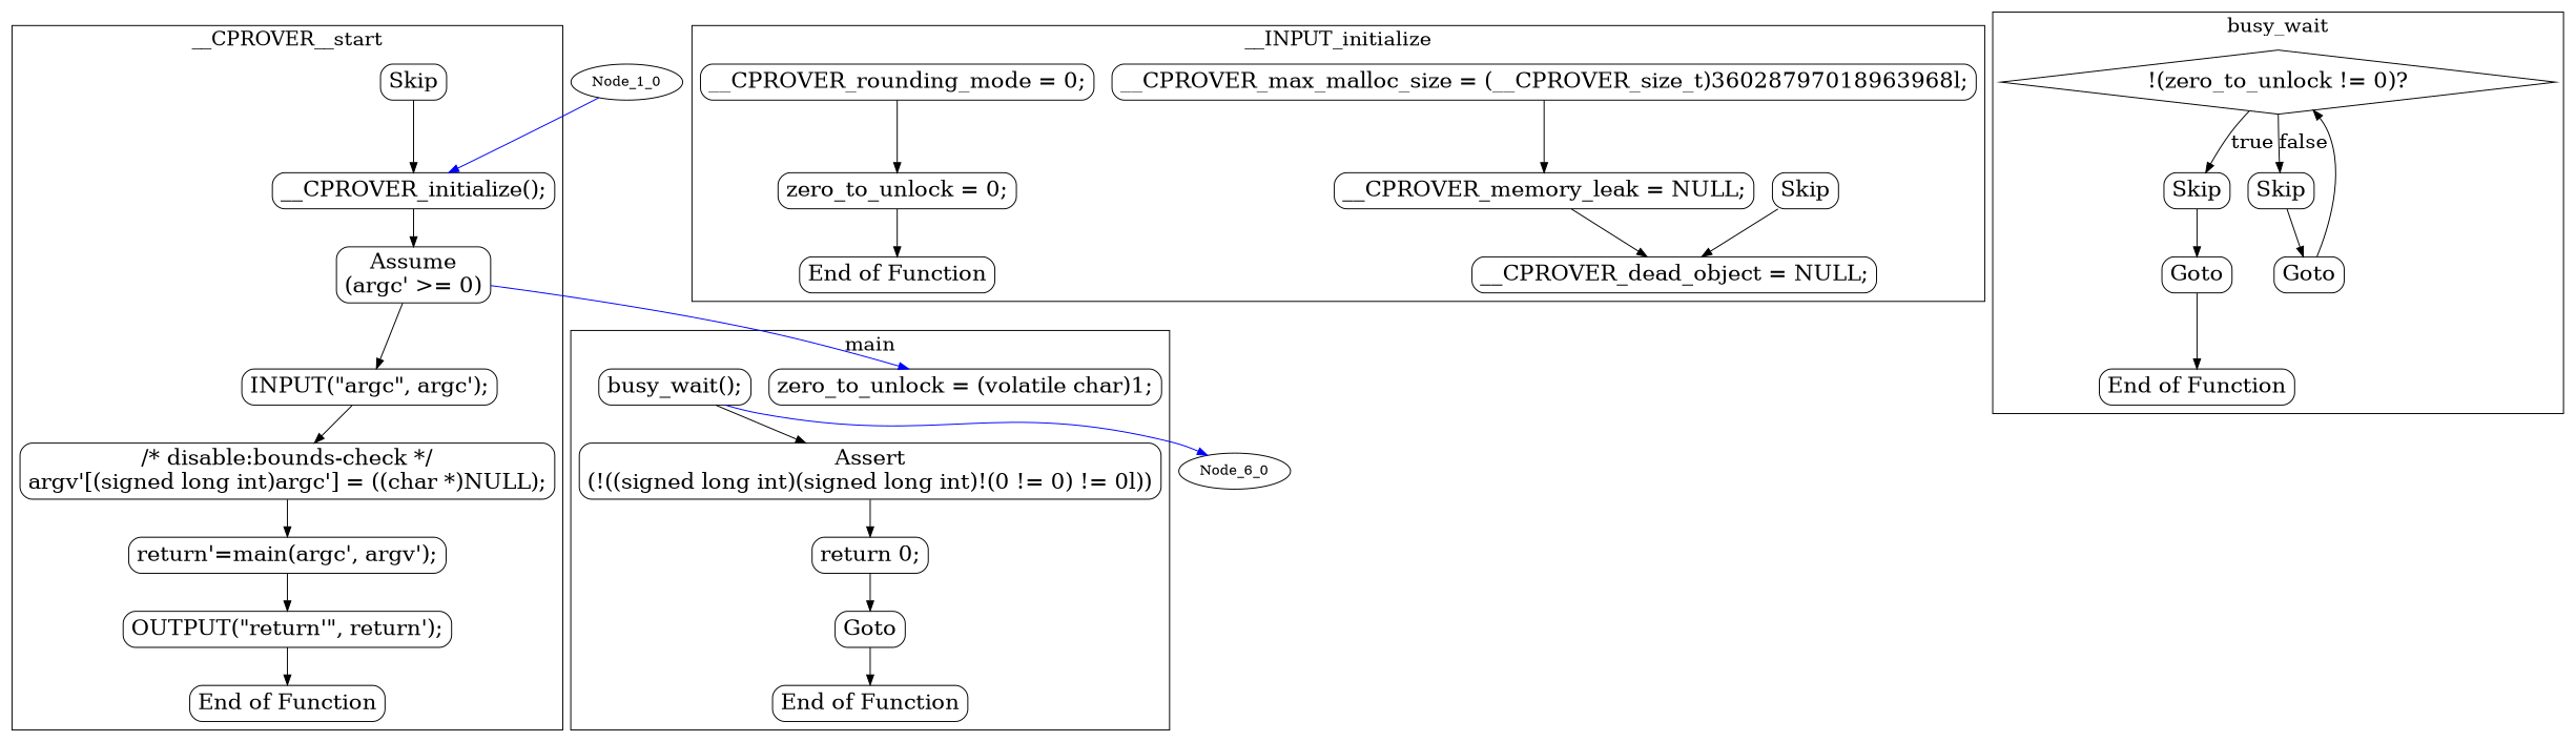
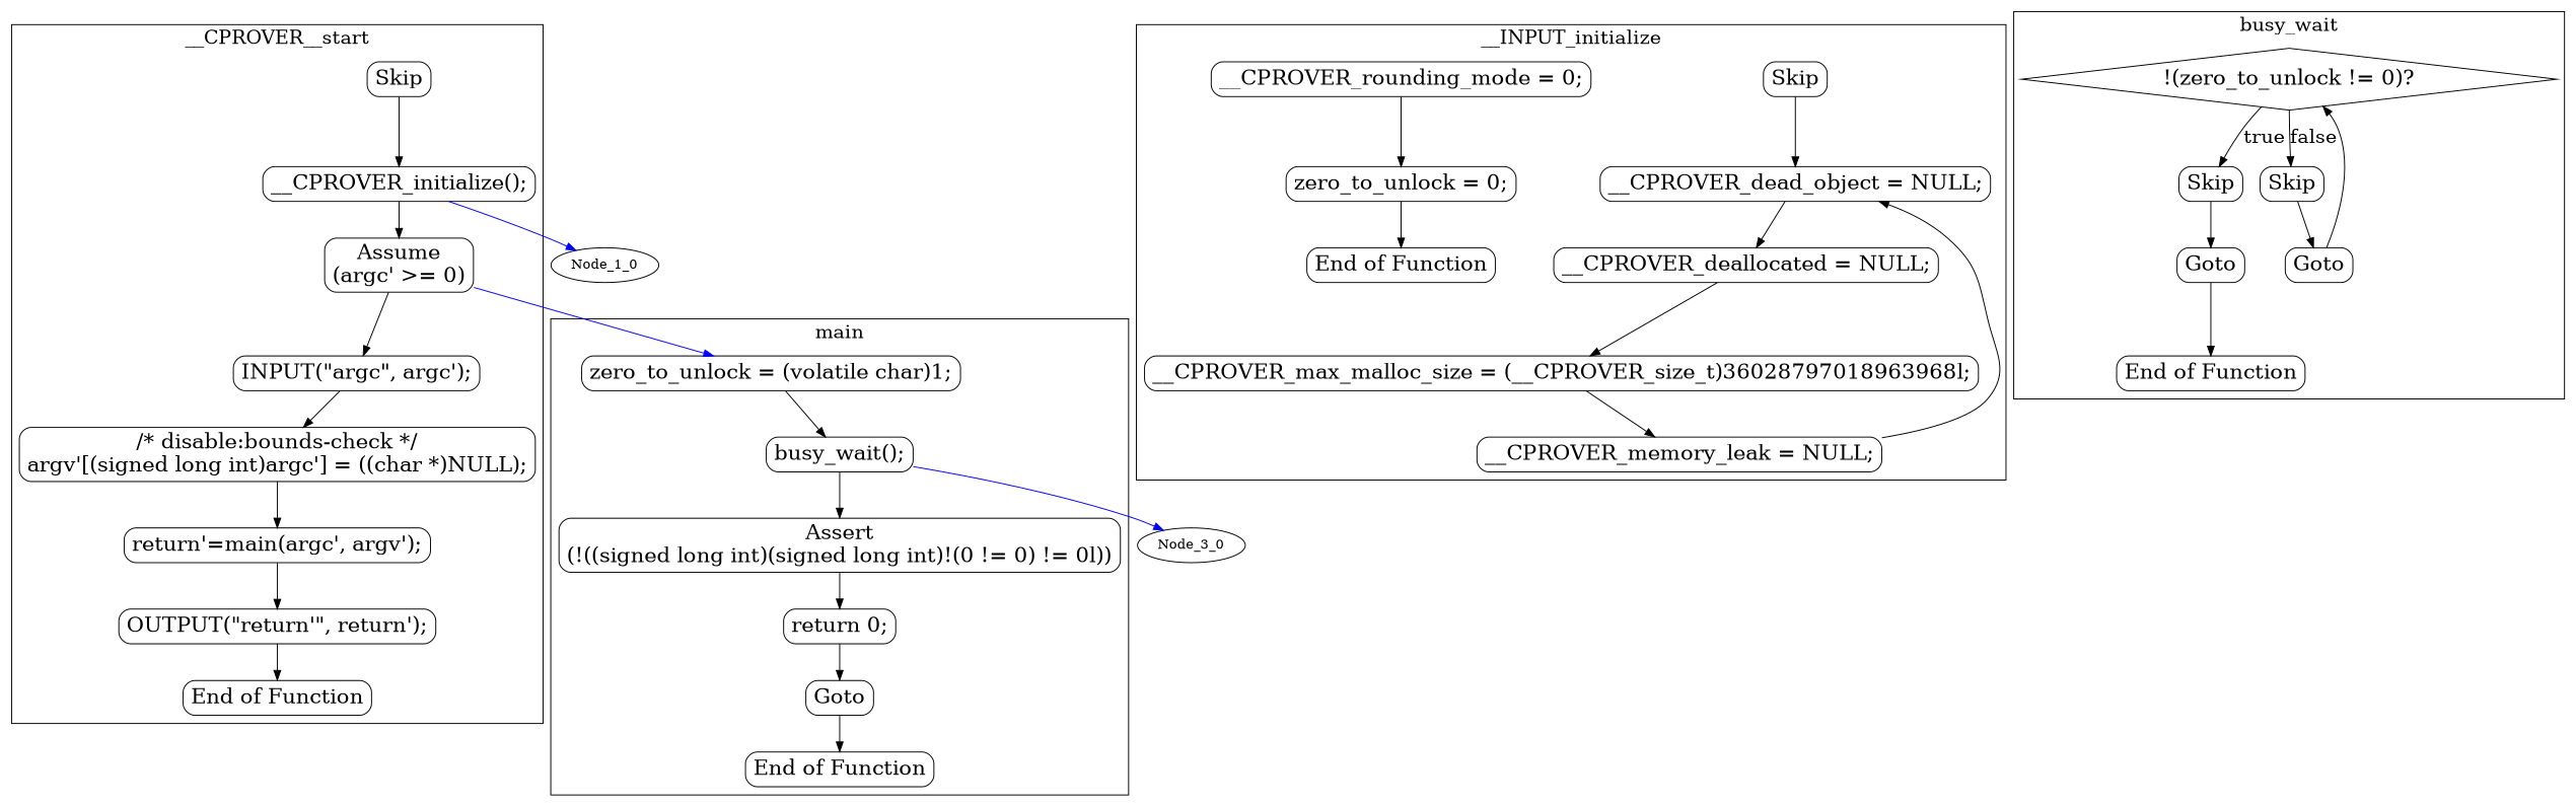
  digraph {
    color=black
    compound=true
    fontsize=20
    node [fontsize=22 shape=Mrecord]
    n1 [label="zero_to_unlock = (volatile char)1;"]
    n2 [label="busy_wait();"]
    n3 [label="Assert\n(!((signed long int)(signed long int)!(0 != 0) != 0l))"]
    n4 [label="return 0;"]
    n5 [label=Goto]
    n6 [label="End of Function"]
    n7 [label=Skip]
    n8 [label="__CPROVER_dead_object = NULL;"]
+   n9 [label="__CPROVER_deallocated = NULL;"]
    n10 [label="__CPROVER_max_malloc_size = (__CPROVER_size_t)36028797018963968l;"]
    n11 [label="__CPROVER_memory_leak = NULL;"]
    n12 [label="__CPROVER_rounding_mode = 0;"]
    n13 [label="zero_to_unlock = 0;"]
    n14 [label="End of Function"]
    n15 [label=Skip]
    n16 [label="__CPROVER_initialize();"]
    n17 [label="Assume\n(argc' \>= 0)"]
    n18 [label="INPUT(\"argc\", argc');"]
    n19 [label="/* disable:bounds-check */\nargv'[(signed long int)argc'] = ((char *)NULL);"]
    n20 [label="return'=main(argc', argv');"]
    n21 [label="OUTPUT(\"return'\", return');"]
    n22 [label="End of Function"]
    n23 [label="!(zero_to_unlock != 0)?" shape=diamond]
    n24 [label=Skip]
    n25 [label=Skip]
    n26 [label=Goto]
    n27 [label=Goto]
    n28 [label="End of Function"]
-   Node_3_0 [label=Node_6_0 fontsize="" shape=""]
+   Node_3_0 [fontsize="" shape=""]
    Node_1_0 [fontsize="" shape=""]
    subgraph cluster_1 {
      label=main
      n1
      n2
      n3
      n4
      n5
      n6
    }
    subgraph cluster_2 {
      label=__INPUT_initialize
      n7
      n8
+     n9
      n10
      n11
      n12
      n13
      n14
    }
    subgraph cluster_3 {
      label=__CPROVER__start
      n15
      n16
      n17
      n18
      n19
      n20
      n21
      n22
    }
    subgraph cluster_4 {
      label=busy_wait
      n23
      n24
      n25
      n26
      n27
      n28
    }
+   n1 -> n2
    n2 -> n3
    n2 -> Node_3_0 [color=blue]
    n3 -> n4
    n4 -> n5
    n5 -> n6
    n7 -> n8
+   n8 -> n9
+   n9 -> n10
    n10 -> n11
    n11 -> n8
    n12 -> n13
    n13 -> n14
    n15 -> n16
    n16 -> n17
-   Node_1_0 -> n16 [color=blue]
+   n16 -> Node_1_0 [color=blue]
    n17 -> n1 [color=blue]
    n17 -> n18
    n18 -> n19
    n19 -> n20
    n20 -> n21
    n21 -> n22
    n23 -> n24 [fontsize=20 label=true]
    n23 -> n25 [fontsize=20 label=false]
    n24 -> n26
    n25 -> n27
    n26 -> n28
    n27 -> n23
  }
